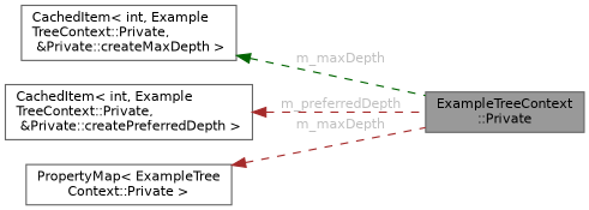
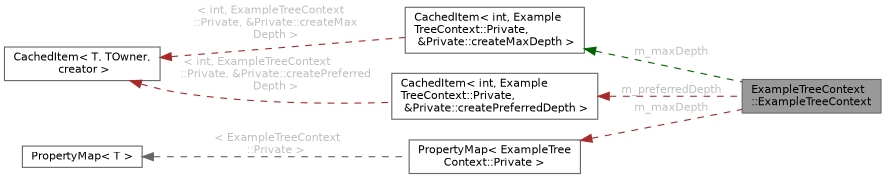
  digraph {
    rankdir=LR
    node [color=gray40 fillcolor=white fontname=Helvetica fontsize=10 shape=box style=filled]
    edge [color=brown dir=back fontcolor=grey fontname=Helvetica fontsize=10 labelfontname=Helvetica labelfontsize=10 style=dashed]
-   n1 [fillcolor=grey60 fontcolor=black height=0.2 label="ExampleTreeContext\l::Private" width=0.4]
+   n1 [fillcolor=grey60 fontcolor=black height=0.2 label="ExampleTreeContext\l::ExampleTreeContext" width=0.4]
    n2 [height=0.2 label="CachedItem\< int, Example\lTreeContext::Private,\l &Private::createMaxDepth \>" width=0.4]
+   n3 [height=0.2 label="CachedItem\< T, TOwner,\l creator \>" width=0.4]
    n4 [height=0.2 label="CachedItem\< int, Example\lTreeContext::Private,\l &Private::createPreferredDepth \>" width=0.4]
    n5 [height=0.2 label="PropertyMap\< ExampleTree\lContext::Private \>" width=0.4]
+   n6 [height=0.2 label="PropertyMap\< T \>" width=0.4]
    n2 -> n1 [color=darkgreen label=" m_maxDepth"]
+   n3 -> n2 [label=" \< int, ExampleTreeContext\l::Private, &Private::createMax\lDepth \>"]
+   n3 -> n4 [label=" \< int, ExampleTreeContext\l::Private, &Private::createPreferred\lDepth \>"]
    n4 -> n1 [label=" m_preferredDepth"]
    n5 -> n1 [label=" m_maxDepth"]
+   n6 -> n5 [color=gray40 label=" \< ExampleTreeContext\l::Private \>"]
  }
